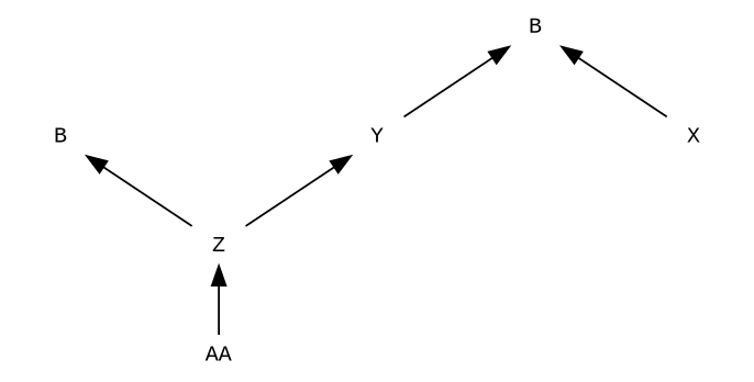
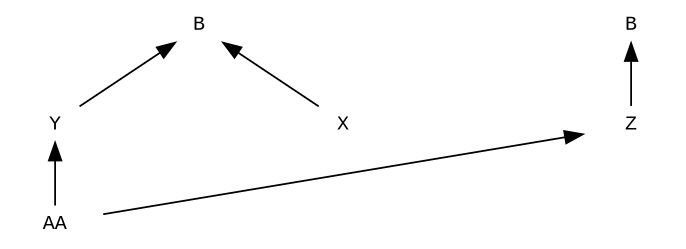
  digraph {
    nodesep=1.5
    rankdir=BT
    node [fontname="Courier New" fontsize=11 shape=plaintext]
    n1 [height=.1 label=B]
    n2 [height=.1 label=B]
    AA [height=.1]
    Y [height=.1]
    Z [height=.1]
    X [height=.1]
-   Z -> Y
+   AA -> Y
    AA -> Z [weight=0]
    Y -> n1
    Z -> n2
    X -> n1
  }
